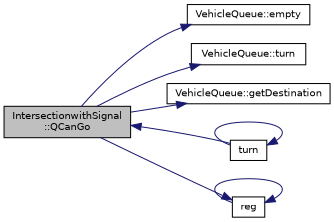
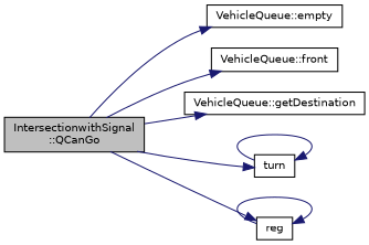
  digraph {
    rankdir=LR
    node [color=black fillcolor=white fontname=Helvetica fontsize=10 shape=record style=filled]
    edge [color=midnightblue fontname=Helvetica fontsize=10 labelfontname=Helvetica labelfontsize=10 style=solid]
    n1 [fillcolor=grey75 fontcolor=black height=0.2 label="IntersectionwithSignal\l::QCanGo" width=0.4]
    n2 [height=0.2 label="VehicleQueue::empty" width=0.4]
-   n3 [height=0.2 label="VehicleQueue::turn" width=0.4]
+   n3 [height=0.2 label="VehicleQueue::front" width=0.4]
    n4 [height=0.2 label="VehicleQueue::getDestination" width=0.4]
    n5 [height=0.2 label=turn width=0.4]
    n6 [height=0.2 label=reg width=0.4]
    n1 -> n2
    n1 -> n3
    n1 -> n4
-   n5 -> n1
+   n1 -> n5
    n1 -> n6
    n5 -> n5
    n6 -> n6
  }
